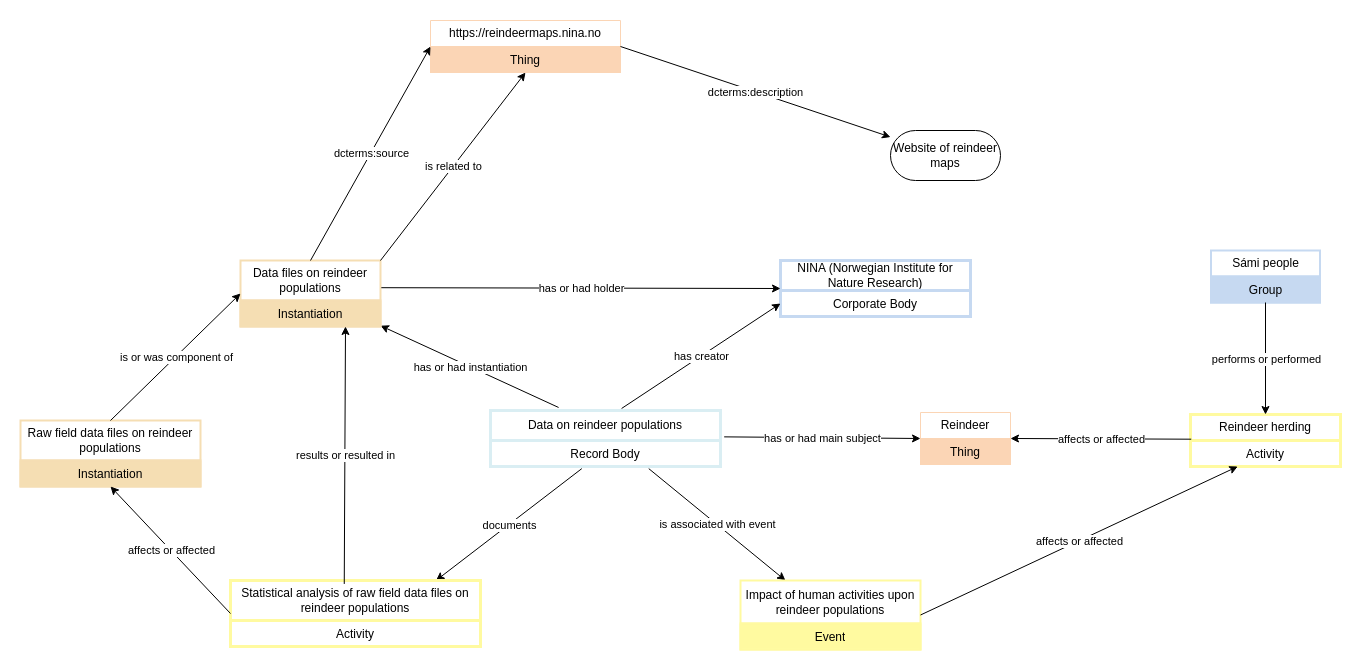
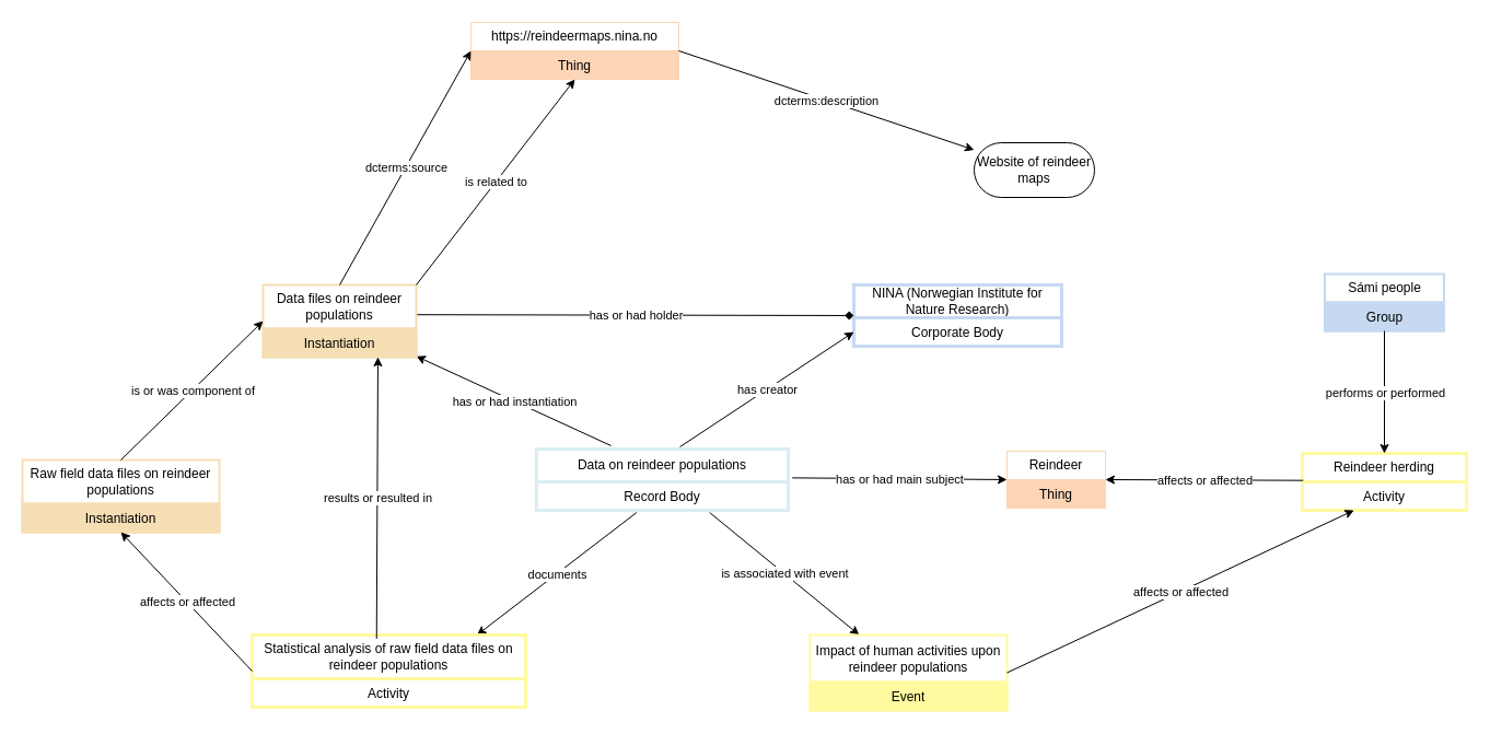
  <mxCell id="0" />
  <mxCell id="1" parent="0" />
  <mxCell id="2" value="Data on reindeer populations" style="swimlane;fontStyle=0;childLayout=stackLayout;horizontal=1;startSize=30;strokeColor=#DAEEF3;fillColor=none;strokeWidth=3;horizontalStack=0;resizeParent=1;resizeParentMax=0;resizeLast=0;collapsible=1;marginBottom=0;whiteSpace=wrap;html=1;" parent="1" vertex="1"><mxGeometry x="490" y="410" width="230" height="56" as="geometry" /></mxCell>
  <mxCell id="3" value="Record Body" style="text;strokeColor=#DAEEF3;strokeWidth=3;fillColor=none;align=center;verticalAlign=top;spacingLeft=4;spacingRight=4;overflow=hidden;rotatable=0;points=[[0,0.5],[1,0.5]];portConstraint=eastwest;whiteSpace=wrap;html=1;" parent="2" vertex="1"><mxGeometry y="30" width="230" height="26" as="geometry" /></mxCell>
  <mxCell id="4" value="" style="endArrow=classic;html=1;rounded=0;entryX=0.397;entryY=1.081;entryDx=0;entryDy=0;exitX=0.397;exitY=1.081;exitDx=0;exitDy=0;exitPerimeter=0;entryPerimeter=0;" parent="2" source="3" edge="1"><mxGeometry relative="1" as="geometry"><mxPoint x="124.5" y="65" as="sourcePoint" /><mxPoint x="-54.5" y="170" as="targetPoint" /></mxGeometry></mxCell>
  <mxCell id="5" value="documents" style="edgeLabel;resizable=0;html=1;;align=center;verticalAlign=middle;" parent="4" connectable="0" vertex="1"><mxGeometry relative="1" as="geometry" /></mxCell>
  <mxCell id="6" value="NINA (Norwegian Institute for Nature Research)" style="swimlane;fontStyle=0;childLayout=stackLayout;horizontal=1;startSize=30;strokeColor=#C6D9F1;strokeWidth=3;fillColor=none;horizontalStack=0;resizeParent=1;resizeParentMax=0;resizeLast=0;collapsible=1;marginBottom=0;whiteSpace=wrap;html=1;" parent="1" vertex="1"><mxGeometry x="780" y="260" width="190" height="56" as="geometry" /></mxCell>
  <mxCell id="7" value="Corporate Body" style="text;strokeColor=#C6D9F1;strokeWidth=3;fillColor=none;align=center;verticalAlign=top;spacingLeft=4;spacingRight=4;overflow=hidden;rotatable=0;points=[[0,0.5],[1,0.5]];portConstraint=eastwest;whiteSpace=wrap;html=1;" parent="6" vertex="1"><mxGeometry y="30" width="190" height="26" as="geometry" /></mxCell>
  <mxCell id="8" value="" style="endArrow=classic;html=1;rounded=0;entryX=0;entryY=0.5;entryDx=0;entryDy=0;exitX=0.57;exitY=-0.036;exitDx=0;exitDy=0;exitPerimeter=0;" parent="1" source="2" target="7" edge="1"><mxGeometry relative="1" as="geometry"><mxPoint x="580" y="330" as="sourcePoint" /><mxPoint x="780" y="330" as="targetPoint" /></mxGeometry></mxCell>
  <mxCell id="9" value="has creator" style="edgeLabel;resizable=0;html=1;;align=center;verticalAlign=middle;" parent="8" connectable="0" vertex="1"><mxGeometry relative="1" as="geometry" /></mxCell>
  <mxCell id="10" value="" style="endArrow=classic;html=1;rounded=0;exitX=0.296;exitY=-0.054;exitDx=0;exitDy=0;exitPerimeter=0;" parent="1" source="2" target="12" edge="1"><mxGeometry relative="1" as="geometry"><mxPoint x="540" y="306" as="sourcePoint" /><mxPoint x="460" y="260" as="targetPoint" /></mxGeometry></mxCell>
  <mxCell id="11" value="has or had instantiation" style="edgeLabel;resizable=0;html=1;;align=center;verticalAlign=middle;" parent="10" connectable="0" vertex="1"><mxGeometry relative="1" as="geometry" /></mxCell>
  <mxCell id="12" value="Data files on reindeer populations" style="swimlane;fontStyle=0;childLayout=stackLayout;horizontal=1;startSize=40;strokeColor=#F5DEB3;strokeWidth=2;fillColor=none;horizontalStack=0;resizeParent=1;resizeParentMax=0;resizeLast=0;collapsible=1;marginBottom=0;whiteSpace=wrap;html=1;" parent="1" vertex="1"><mxGeometry x="240" y="260" width="140" height="66" as="geometry" /></mxCell>
  <mxCell id="13" value="Instantiation&lt;div&gt;&lt;br&gt;&lt;/div&gt;" style="text;strokeColor=#F5DEB3;strokeWidth=2;fillColor=#F5DEB3;align=center;verticalAlign=top;spacingLeft=4;spacingRight=4;overflow=hidden;rotatable=0;points=[[0,0.5],[1,0.5]];portConstraint=eastwest;whiteSpace=wrap;html=1;" parent="12" vertex="1"><mxGeometry y="40" width="140" height="26" as="geometry" /></mxCell>
- <mxCell id="14" value="" style="endArrow=classic;html=1;rounded=0;entryX=0;entryY=0.5;entryDx=0;entryDy=0;exitX=1.006;exitY=0.412;exitDx=0;exitDy=0;exitPerimeter=0;" parent="1" source="12" target="6" edge="1"><mxGeometry relative="1" as="geometry"><mxPoint x="530" y="280" as="sourcePoint" /><mxPoint x="710" y="280" as="targetPoint" /></mxGeometry></mxCell>
+ <mxCell id="14" value="" style="endArrow=diamond;html=1;rounded=0;entryX=0;entryY=0.5;entryDx=0;entryDy=0;exitX=1.006;exitY=0.412;exitDx=0;exitDy=0;exitPerimeter=0;" parent="1" source="12" target="6" edge="1"><mxGeometry relative="1" as="geometry"><mxPoint x="530" y="280" as="sourcePoint" /><mxPoint x="710" y="280" as="targetPoint" /></mxGeometry></mxCell>
  <mxCell id="15" value="has or had holder" style="edgeLabel;resizable=0;html=1;;align=center;verticalAlign=middle;" parent="14" connectable="0" vertex="1"><mxGeometry relative="1" as="geometry" /></mxCell>
  <mxCell id="16" value="https://reindeermaps.nina.no" style="swimlane;fontStyle=0;childLayout=stackLayout;horizontal=1;startSize=26;strokeColor=#FBD5B5;fillColor=none;horizontalStack=0;resizeParent=1;resizeParentMax=0;resizeLast=0;collapsible=1;marginBottom=0;whiteSpace=wrap;html=1;" parent="1" vertex="1"><mxGeometry x="430" y="20" width="190" height="52" as="geometry" /></mxCell>
  <mxCell id="17" value="Thing" style="text;strokeColor=#FBD5B5;fillColor=#FBD5B5;align=center;verticalAlign=top;spacingLeft=4;spacingRight=4;overflow=hidden;rotatable=0;points=[[0,0.5],[1,0.5]];portConstraint=eastwest;whiteSpace=wrap;html=1;" parent="16" vertex="1"><mxGeometry y="26" width="190" height="26" as="geometry" /></mxCell>
  <mxCell id="18" value="" style="endArrow=classic;html=1;rounded=0;entryX=0.5;entryY=1;entryDx=0;entryDy=0;exitX=1;exitY=0;exitDx=0;exitDy=0;" parent="1" source="12" target="16" edge="1"><mxGeometry relative="1" as="geometry"><mxPoint x="300" y="161" as="sourcePoint" /><mxPoint x="510" y="70" as="targetPoint" /></mxGeometry></mxCell>
  <mxCell id="19" value="is related to" style="edgeLabel;resizable=0;html=1;;align=center;verticalAlign=middle;" parent="18" connectable="0" vertex="1"><mxGeometry relative="1" as="geometry" /></mxCell>
  <mxCell id="20" value="" style="endArrow=classic;html=1;rounded=0;exitX=0.5;exitY=0;exitDx=0;exitDy=0;entryX=0;entryY=0.5;entryDx=0;entryDy=0;" parent="1" source="12" target="16" edge="1"><mxGeometry relative="1" as="geometry"><mxPoint x="210" y="140" as="sourcePoint" /><mxPoint x="440" y="20" as="targetPoint" /></mxGeometry></mxCell>
  <mxCell id="21" value="dcterms:source" style="edgeLabel;resizable=0;html=1;;align=center;verticalAlign=middle;" parent="20" connectable="0" vertex="1"><mxGeometry relative="1" as="geometry" /></mxCell>
  <mxCell id="22" value="Website of reindeer maps" style="html=1;whiteSpace=wrap;rounded=1;arcSize=50;labelPadding=0;" parent="1" vertex="1"><mxGeometry x="890" y="130" width="110" height="50" as="geometry" /></mxCell>
  <mxCell id="23" value="" style="endArrow=classic;html=1;rounded=0;exitX=1;exitY=0.5;exitDx=0;exitDy=0;" parent="1" source="16" target="22" edge="1"><mxGeometry relative="1" as="geometry"><mxPoint x="650" y="64" as="sourcePoint" /><mxPoint x="940" y="64" as="targetPoint" /></mxGeometry></mxCell>
  <mxCell id="24" value="dcterms:description" style="edgeLabel;resizable=0;html=1;;align=center;verticalAlign=middle;" parent="23" connectable="0" vertex="1"><mxGeometry relative="1" as="geometry" /></mxCell>
  <mxCell id="25" value="Statistical analysis of raw field data files on reindeer populations" style="swimlane;fontStyle=0;childLayout=stackLayout;horizontal=1;startSize=40;strokeColor=#FFFAA0;strokeWidth=3;fillColor=none;horizontalStack=0;resizeParent=1;resizeParentMax=0;resizeLast=0;collapsible=1;marginBottom=0;whiteSpace=wrap;html=1;" parent="1" vertex="1"><mxGeometry x="230" y="580" width="250" height="66" as="geometry" /></mxCell>
  <mxCell id="26" value="Activity" style="text;strokeColor=#FFFAA0;strokeWidth=3;fillColor=none;align=center;verticalAlign=top;spacingLeft=4;spacingRight=4;overflow=hidden;rotatable=0;points=[[0,0.5],[1,0.5]];portConstraint=eastwest;whiteSpace=wrap;html=1;" parent="25" vertex="1"><mxGeometry y="40" width="250" height="26" as="geometry" /></mxCell>
  <mxCell id="27" value="Raw field data files on reindeer populations" style="swimlane;fontStyle=0;childLayout=stackLayout;horizontal=1;startSize=40;strokeColor=#F5DEB3;strokeWidth=2;fillColor=none;horizontalStack=0;resizeParent=1;resizeParentMax=0;resizeLast=0;collapsible=1;marginBottom=0;whiteSpace=wrap;html=1;" parent="1" vertex="1"><mxGeometry x="20" y="420" width="180" height="66" as="geometry" /></mxCell>
  <mxCell id="28" value="Instantiation&lt;div&gt;&lt;br&gt;&lt;/div&gt;" style="text;strokeColor=#F5DEB3;strokeWidth=2;fillColor=#F5DEB3;align=center;verticalAlign=top;spacingLeft=4;spacingRight=4;overflow=hidden;rotatable=0;points=[[0,0.5],[1,0.5]];portConstraint=eastwest;whiteSpace=wrap;html=1;" parent="27" vertex="1"><mxGeometry y="40" width="180" height="26" as="geometry" /></mxCell>
  <mxCell id="29" value="" style="endArrow=classic;html=1;rounded=0;exitX=0.5;exitY=0;exitDx=0;exitDy=0;entryX=0;entryY=0.5;entryDx=0;entryDy=0;" parent="1" source="27" target="12" edge="1"><mxGeometry relative="1" as="geometry"><mxPoint x="168" y="382" as="sourcePoint" /><mxPoint x="-10" y="300" as="targetPoint" /></mxGeometry></mxCell>
  <mxCell id="30" value="is or was component of" style="edgeLabel;resizable=0;html=1;;align=center;verticalAlign=middle;" parent="29" connectable="0" vertex="1"><mxGeometry relative="1" as="geometry" /></mxCell>
  <mxCell id="31" value="" style="endArrow=classic;html=1;rounded=0;entryX=0.5;entryY=1;entryDx=0;entryDy=0;exitX=0;exitY=0.5;exitDx=0;exitDy=0;" parent="1" source="25" target="27" edge="1"><mxGeometry relative="1" as="geometry"><mxPoint x="295.5" y="515" as="sourcePoint" /><mxPoint x="474.5" y="400" as="targetPoint" /></mxGeometry></mxCell>
  <mxCell id="32" value="affects or affected" style="edgeLabel;resizable=0;html=1;;align=center;verticalAlign=middle;" parent="31" connectable="0" vertex="1"><mxGeometry relative="1" as="geometry" /></mxCell>
  <mxCell id="33" value="" style="endArrow=classic;html=1;rounded=0;entryX=0.75;entryY=1;entryDx=0;entryDy=0;exitX=0.455;exitY=0.052;exitDx=0;exitDy=0;exitPerimeter=0;" parent="1" source="25" target="12" edge="1"><mxGeometry relative="1" as="geometry"><mxPoint x="345" y="570" as="sourcePoint" /><mxPoint x="380" y="466" as="targetPoint" /></mxGeometry></mxCell>
  <mxCell id="34" value="results or resulted in" style="edgeLabel;resizable=0;html=1;;align=center;verticalAlign=middle;" parent="33" connectable="0" vertex="1"><mxGeometry relative="1" as="geometry" /></mxCell>
  <mxCell id="35" value="" style="endArrow=classic;html=1;rounded=0;exitX=0.688;exitY=1.081;exitDx=0;exitDy=0;exitPerimeter=0;entryX=0.25;entryY=0;entryDx=0;entryDy=0;" parent="1" source="3" target="37" edge="1"><mxGeometry relative="1" as="geometry"><mxPoint x="745.5" y="500" as="sourcePoint" /><mxPoint x="740" y="580" as="targetPoint" /></mxGeometry></mxCell>
  <mxCell id="36" value="is associated with event" style="edgeLabel;resizable=0;html=1;;align=center;verticalAlign=middle;" parent="35" connectable="0" vertex="1"><mxGeometry relative="1" as="geometry" /></mxCell>
  <mxCell id="37" value="Impact of human activities upon reindeer populations" style="swimlane;fontStyle=0;childLayout=stackLayout;horizontal=1;startSize=43;strokeColor=#FFFAA0;strokeWidth=2;fillColor=none;horizontalStack=0;resizeParent=1;resizeParentMax=0;resizeLast=0;collapsible=1;marginBottom=0;whiteSpace=wrap;html=1;" parent="1" vertex="1"><mxGeometry x="740" y="580" width="180" height="69" as="geometry" /></mxCell>
  <mxCell id="38" value="Event" style="text;strokeColor=#FFFAA0;strokeWidth=2;fillColor=#FFFAA0;align=center;verticalAlign=top;spacingLeft=4;spacingRight=4;overflow=hidden;rotatable=0;points=[[0,0.5],[1,0.5]];portConstraint=eastwest;whiteSpace=wrap;html=1;" parent="37" vertex="1"><mxGeometry y="43" width="180" height="26" as="geometry" /></mxCell>
  <mxCell id="39" value="Reindeer" style="swimlane;fontStyle=0;childLayout=stackLayout;horizontal=1;startSize=26;strokeColor=#FBD5B5;fillColor=none;horizontalStack=0;resizeParent=1;resizeParentMax=0;resizeLast=0;collapsible=1;marginBottom=0;whiteSpace=wrap;html=1;" parent="1" vertex="1"><mxGeometry x="920" y="412" width="90" height="52" as="geometry" /></mxCell>
  <mxCell id="40" value="Thing" style="text;strokeColor=#FBD5B5;fillColor=#FBD5B5;align=center;verticalAlign=top;spacingLeft=4;spacingRight=4;overflow=hidden;rotatable=0;points=[[0,0.5],[1,0.5]];portConstraint=eastwest;whiteSpace=wrap;html=1;" parent="39" vertex="1"><mxGeometry y="26" width="90" height="26" as="geometry" /></mxCell>
  <mxCell id="41" value="" style="endArrow=classic;html=1;rounded=0;entryX=0;entryY=0.5;entryDx=0;entryDy=0;exitX=1.016;exitY=-0.14;exitDx=0;exitDy=0;exitPerimeter=0;" parent="1" source="3" target="39" edge="1"><mxGeometry relative="1" as="geometry"><mxPoint x="830" y="450" as="sourcePoint" /><mxPoint x="1250" y="452" as="targetPoint" /></mxGeometry></mxCell>
  <mxCell id="42" value="has or had main subject" style="edgeLabel;resizable=0;html=1;;align=center;verticalAlign=middle;" parent="41" connectable="0" vertex="1"><mxGeometry relative="1" as="geometry" /></mxCell>
  <mxCell id="43" value="Sámi people" style="swimlane;fontStyle=0;childLayout=stackLayout;horizontal=1;startSize=26;strokeColor=#C6D9F1;strokeWidth=2;fillColor=none;horizontalStack=0;resizeParent=1;resizeParentMax=0;resizeLast=0;collapsible=1;marginBottom=0;whiteSpace=wrap;html=1;" parent="1" vertex="1"><mxGeometry x="1210.5" y="250" width="109" height="52" as="geometry" /></mxCell>
  <mxCell id="44" value="Group&lt;div&gt;&lt;br&gt;&lt;/div&gt;" style="text;strokeColor=#C6D9F1;strokeWidth=2;fillColor=#C6D9F1;align=center;verticalAlign=top;spacingLeft=4;spacingRight=4;overflow=hidden;rotatable=0;points=[[0,0.5],[1,0.5]];portConstraint=eastwest;whiteSpace=wrap;html=1;" parent="43" vertex="1"><mxGeometry y="26" width="109" height="26" as="geometry" /></mxCell>
  <mxCell id="45" value="Reindeer herding" style="swimlane;fontStyle=0;childLayout=stackLayout;horizontal=1;startSize=26;strokeColor=#FFFAA0;strokeWidth=3;fillColor=none;horizontalStack=0;resizeParent=1;resizeParentMax=0;resizeLast=0;collapsible=1;marginBottom=0;whiteSpace=wrap;html=1;" parent="1" vertex="1"><mxGeometry x="1190" y="414" width="150" height="52" as="geometry" /></mxCell>
  <mxCell id="46" value="Activity" style="text;strokeColor=#FFFAA0;strokeWidth=3;fillColor=none;align=center;verticalAlign=top;spacingLeft=4;spacingRight=4;overflow=hidden;rotatable=0;points=[[0,0.5],[1,0.5]];portConstraint=eastwest;whiteSpace=wrap;html=1;" parent="45" vertex="1"><mxGeometry y="26" width="150" height="26" as="geometry" /></mxCell>
  <mxCell id="47" value="" style="endArrow=classic;html=1;rounded=0;entryX=0.5;entryY=0;entryDx=0;entryDy=0;exitX=0.5;exitY=1;exitDx=0;exitDy=0;" parent="1" source="43" target="45" edge="1"><mxGeometry relative="1" as="geometry"><mxPoint x="1240" y="519" as="sourcePoint" /><mxPoint x="1399" y="414" as="targetPoint" /></mxGeometry></mxCell>
  <mxCell id="48" value="performs or performed" style="edgeLabel;resizable=0;html=1;;align=center;verticalAlign=middle;" parent="47" connectable="0" vertex="1"><mxGeometry relative="1" as="geometry" /></mxCell>
  <mxCell id="49" value="" style="endArrow=classic;html=1;rounded=0;entryX=1;entryY=0.5;entryDx=0;entryDy=0;exitX=0.005;exitY=-0.05;exitDx=0;exitDy=0;exitPerimeter=0;" parent="1" source="46" target="39" edge="1"><mxGeometry relative="1" as="geometry"><mxPoint x="990" y="613" as="sourcePoint" /><mxPoint x="870" y="486" as="targetPoint" /></mxGeometry></mxCell>
  <mxCell id="50" value="affects or affected" style="edgeLabel;resizable=0;html=1;;align=center;verticalAlign=middle;" parent="49" connectable="0" vertex="1"><mxGeometry relative="1" as="geometry" /></mxCell>
  <mxCell id="51" value="" style="endArrow=classic;html=1;rounded=0;exitX=1;exitY=0.5;exitDx=0;exitDy=0;" parent="1" source="37" target="46" edge="1"><mxGeometry relative="1" as="geometry"><mxPoint x="1181" y="613.41" as="sourcePoint" /><mxPoint x="1000" y="612.41" as="targetPoint" /></mxGeometry></mxCell>
  <mxCell id="52" value="affects or affected" style="edgeLabel;resizable=0;html=1;;align=center;verticalAlign=middle;" parent="51" connectable="0" vertex="1"><mxGeometry relative="1" as="geometry" /></mxCell>
